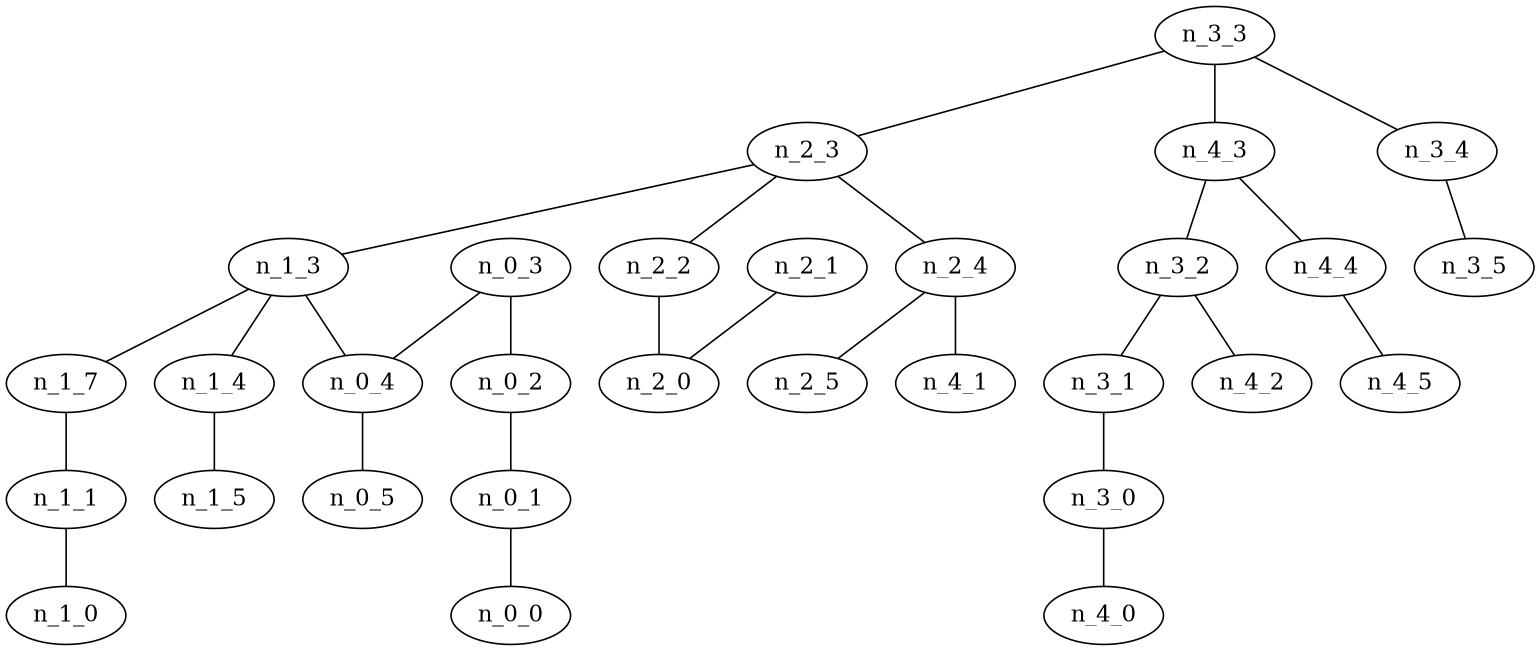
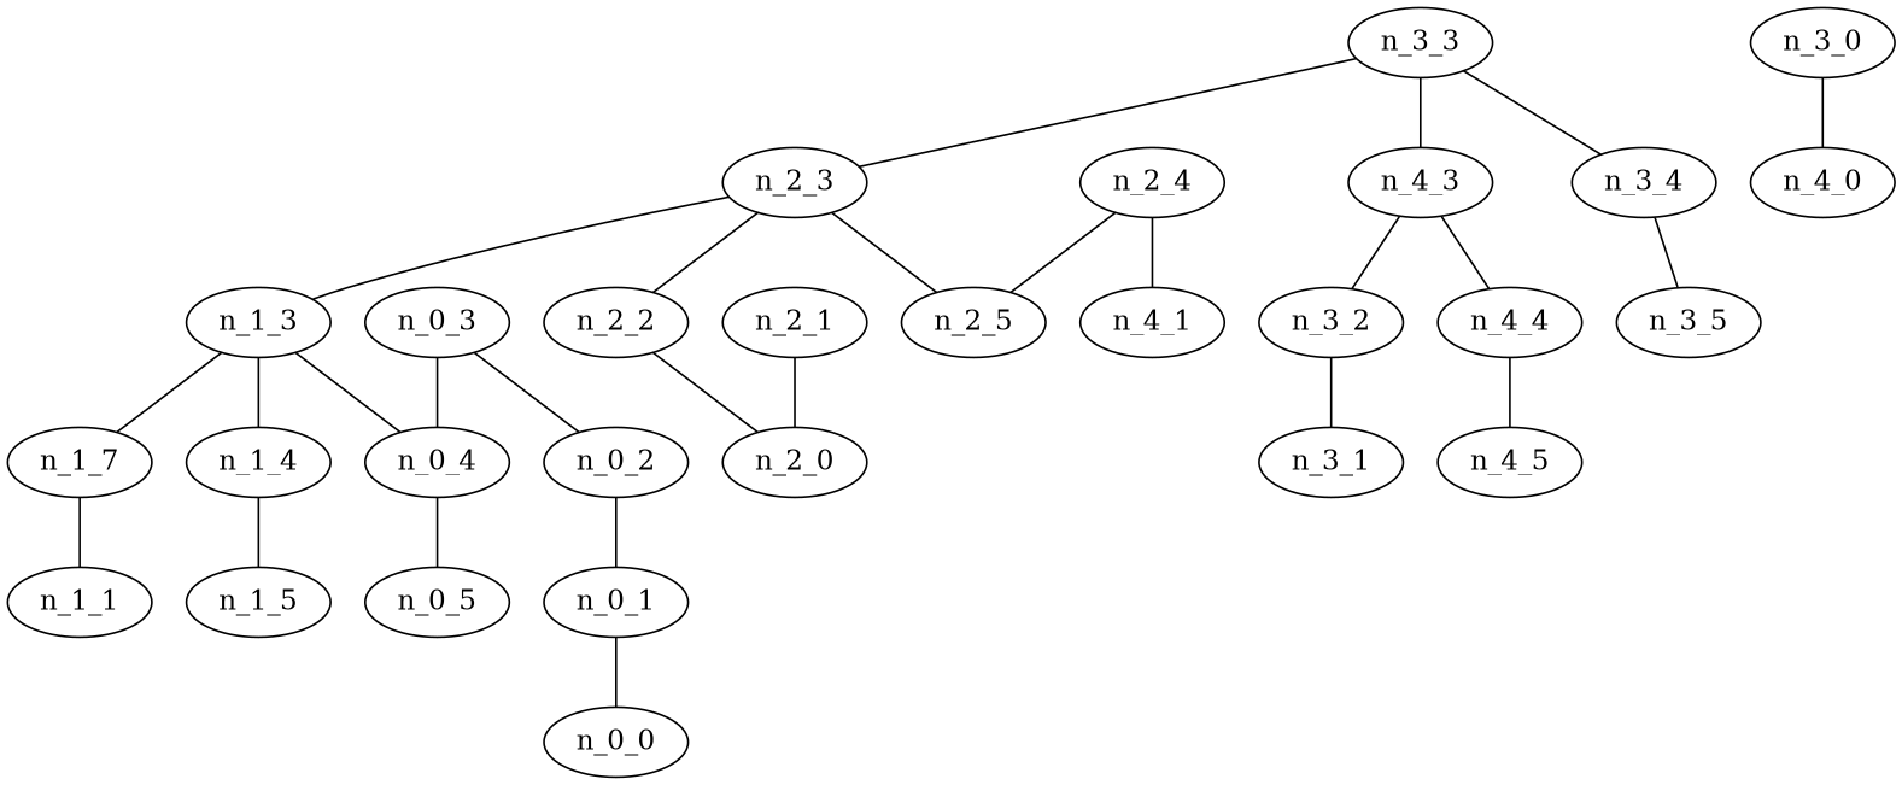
  graph {
    n_3_3
    n_2_3
    n_4_3
    n_3_4
    n_1_3
    n_2_2
    n_2_4
    n_3_2
    n_3_1
-   n_4_2
    n_4_4
    n_3_5
    n13 [label=n_1_7]
    n_1_4
    n_0_4
    n_2_0
    n_2_5
    n_4_1
    n_3_0
    n_4_5
    n_0_3
    n_0_2
    n_1_1
    n_1_5
    n_2_1
    n_4_0
    n_0_1
    n_0_5
-   n_1_0
    n_0_0
    n_3_3 -- n_2_3
    n_3_3 -- n_4_3
    n_3_3 -- n_3_4
    n_2_3 -- n_1_3
    n_2_3 -- n_2_2
-   n_2_3 -- n_2_4
+   n_2_3 -- n_2_5
    n_4_3 -- n_3_2
    n_4_3 -- n_4_4
    n_3_4 -- n_3_5
    n_1_3 -- n13
    n_1_3 -- n_1_4
    n_1_3 -- n_0_4
    n_2_2 -- n_2_0
    n_2_4 -- n_2_5
    n_2_4 -- n_4_1
    n_3_2 -- n_3_1
-   n_3_2 -- n_4_2
-   n_3_1 -- n_3_0
    n_4_4 -- n_4_5
    n13 -- n_1_1
    n_1_4 -- n_1_5
    n_0_4 -- n_0_5
    n_3_0 -- n_4_0
    n_0_3 -- n_0_4
    n_0_3 -- n_0_2
    n_0_2 -- n_0_1
-   n_1_1 -- n_1_0
    n_2_1 -- n_2_0
    n_0_1 -- n_0_0
  }
